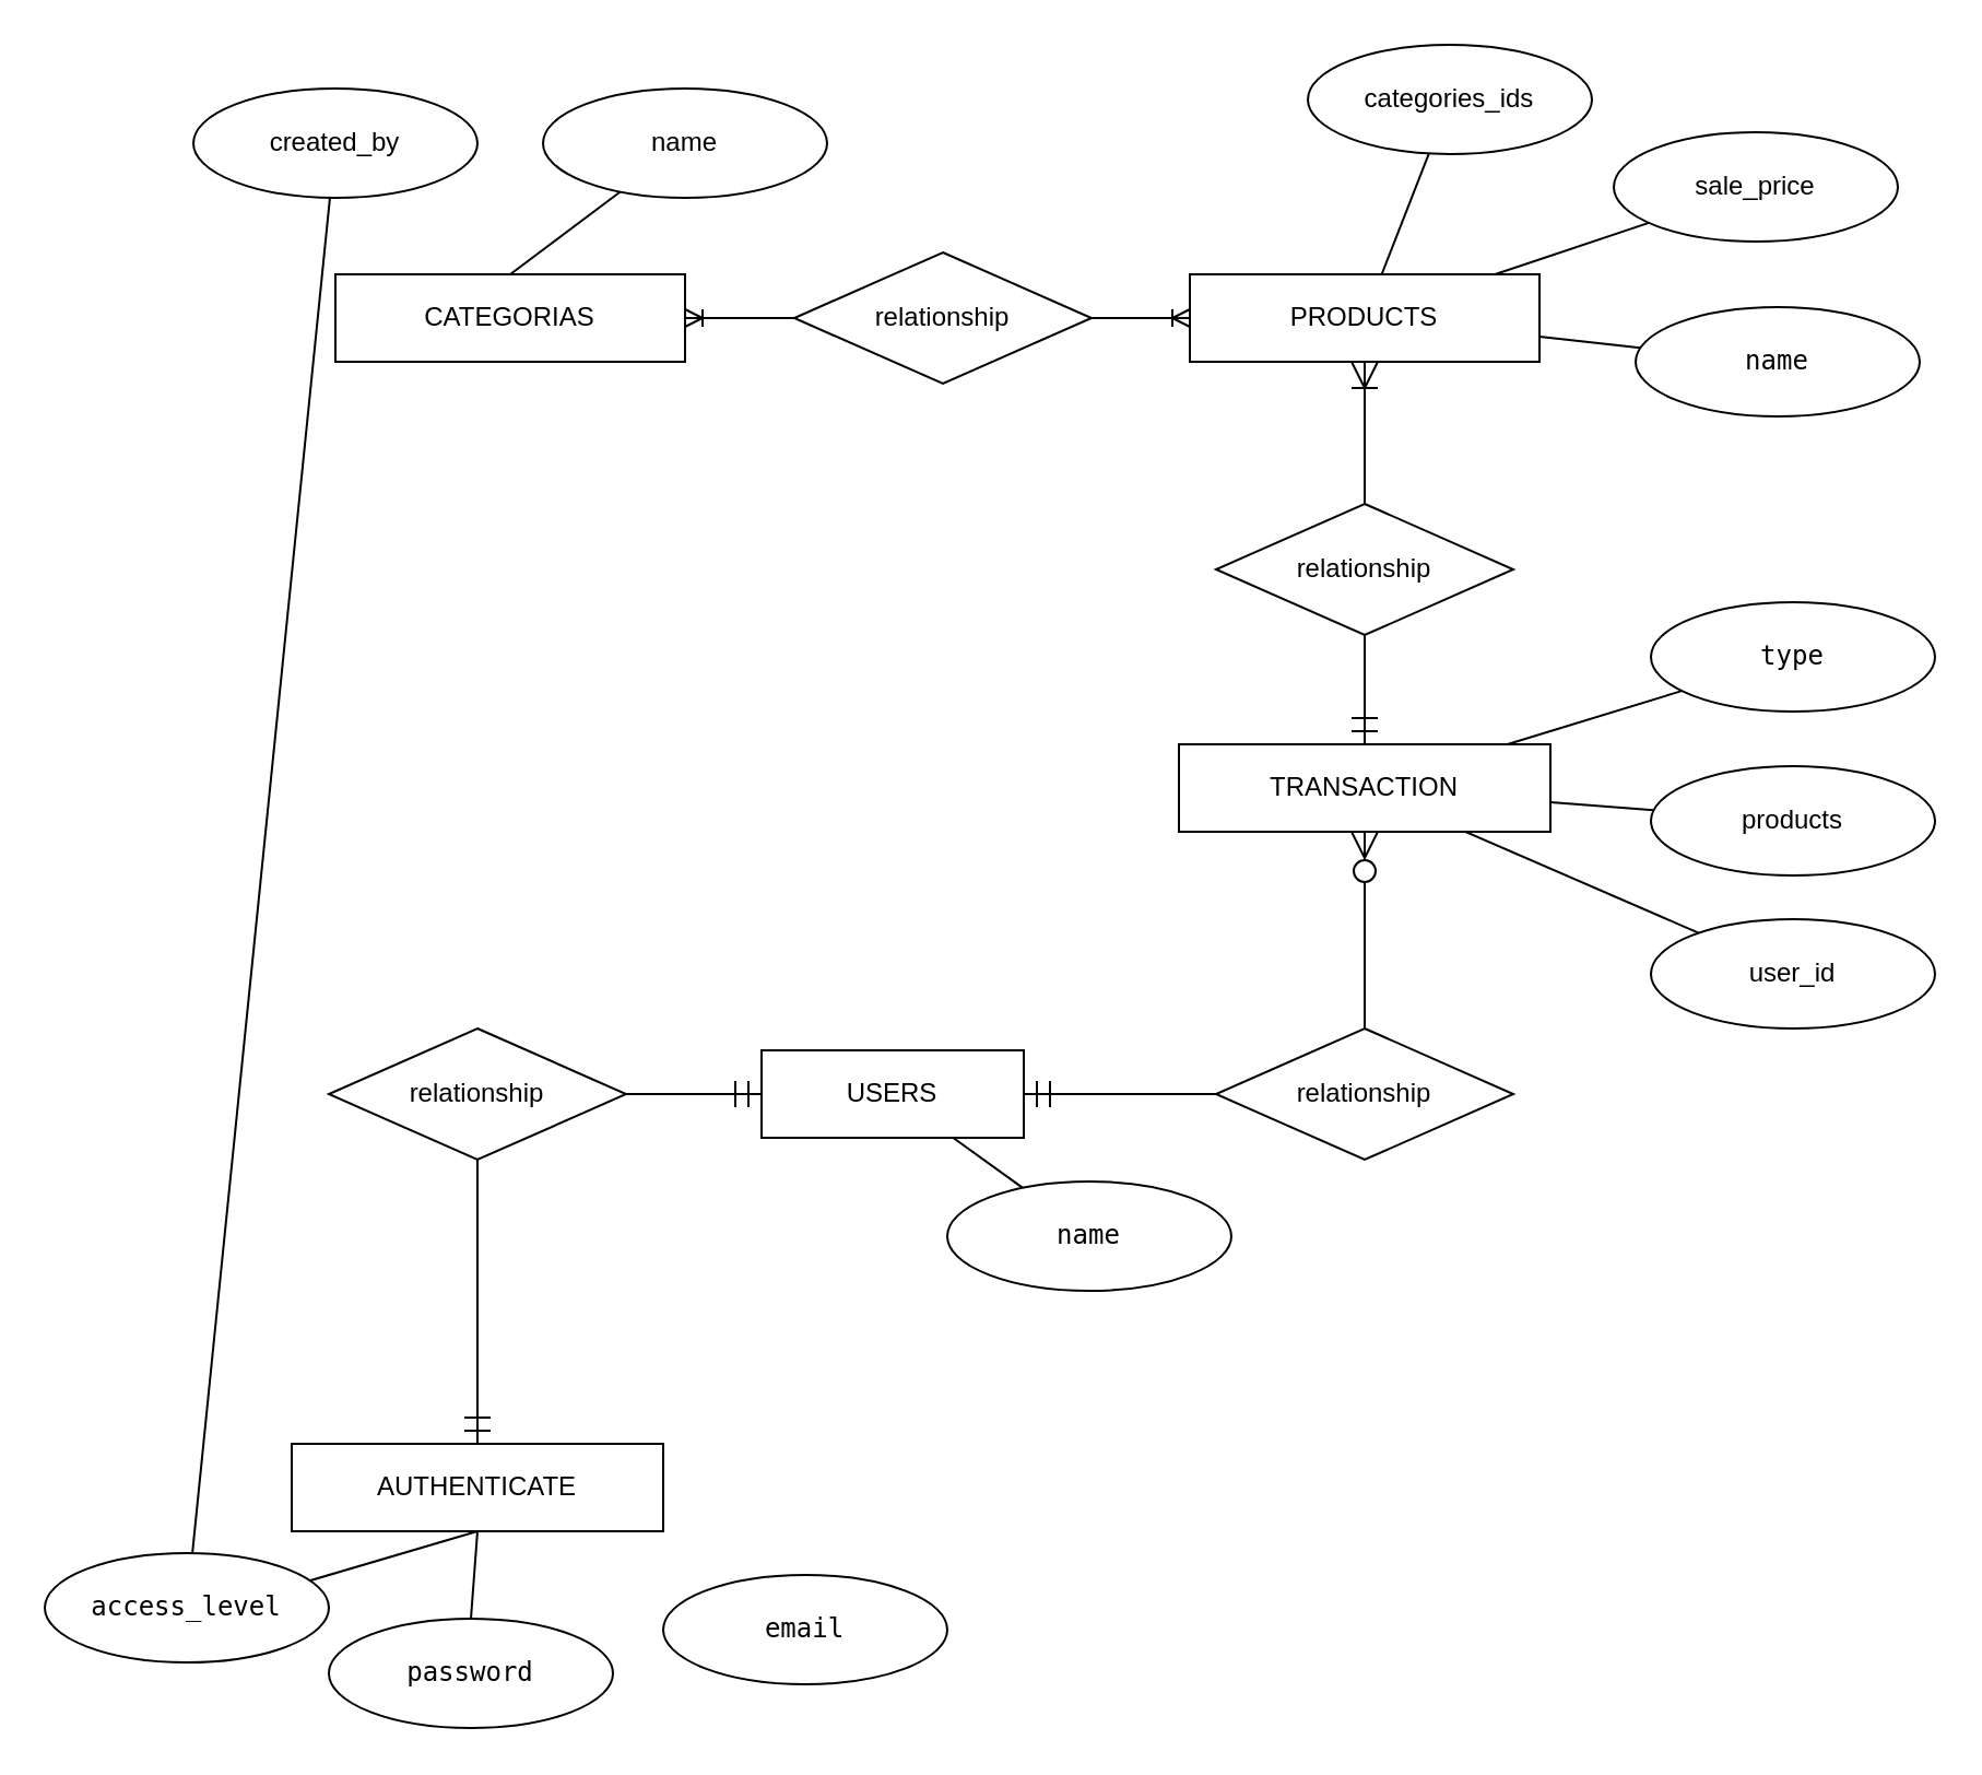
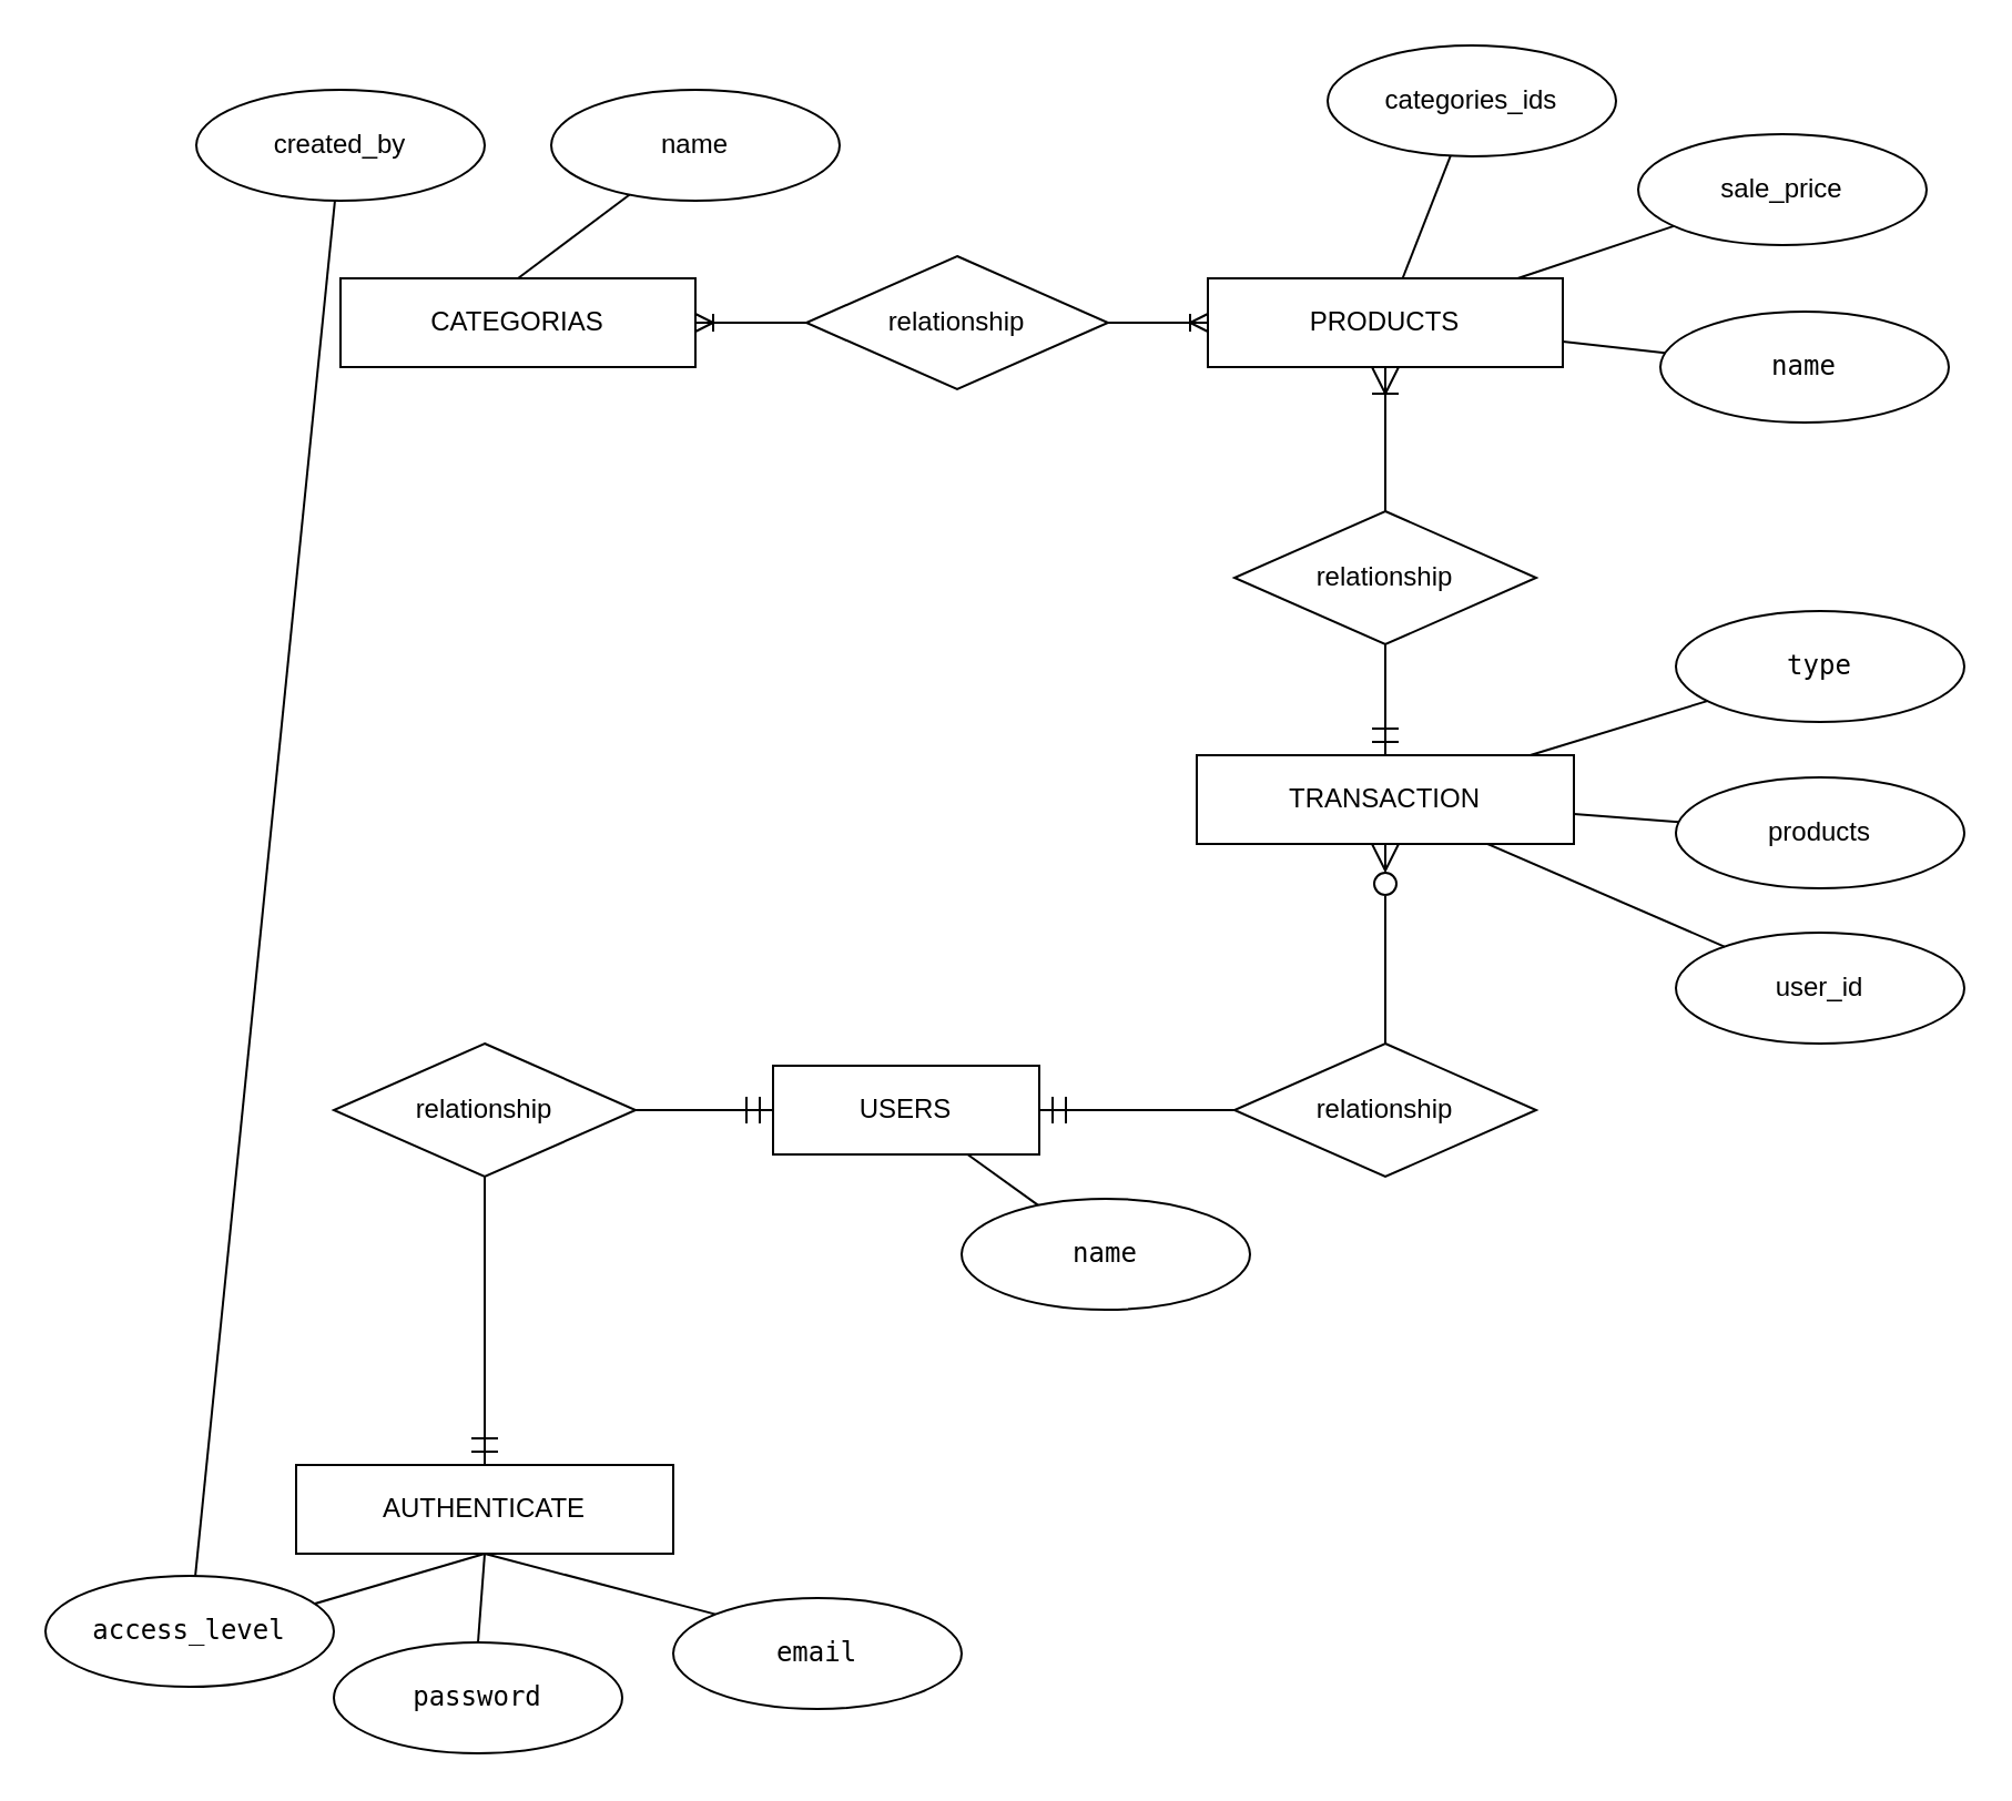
  <mxCell id="0" />
  <mxCell id="1" parent="0" />
  <mxCell id="2" style="edgeStyle=none;rounded=0;orthogonalLoop=1;jettySize=auto;html=1;startArrow=ERmandOne;startFill=0;endArrow=none;endFill=0;startSize=10;endSize=10;" parent="1" source="3" target="16" edge="1"><mxGeometry relative="1" as="geometry"><mxPoint x="377" y="320" as="targetPoint" /></mxGeometry></mxCell>
  <mxCell id="3" value="USERS" style="rounded=0;whiteSpace=wrap;html=1;" parent="1" vertex="1"><mxGeometry x="348" y="480" width="120" height="40" as="geometry" /></mxCell>
  <mxCell id="4" style="rounded=0;orthogonalLoop=1;jettySize=auto;html=1;startArrow=none;startFill=0;endArrow=none;endFill=0;exitX=0;exitY=1;exitDx=0;exitDy=0;entryX=0.5;entryY=1;entryDx=0;entryDy=0;" parent="1" source="5" target="27" edge="1"><mxGeometry relative="1" as="geometry" /></mxCell>
  <mxCell id="5" value="&lt;div style=&quot;text-align: left;&quot;&gt;&lt;pre dir=&quot;ltr&quot; id=&quot;tw-target-text&quot; data-placeholder=&quot;Tradução&quot; class=&quot;tw-data-text tw-text-large tw-ta&quot;&gt;access_level&lt;/pre&gt;&lt;/div&gt;" style="ellipse;whiteSpace=wrap;html=1;rounded=0;" parent="1" vertex="1"><mxGeometry x="20" y="710" width="130" height="50" as="geometry" /></mxCell>
+ <mxCell id="6" style="edgeStyle=none;rounded=0;orthogonalLoop=1;jettySize=auto;html=1;entryX=0.5;entryY=1;entryDx=0;entryDy=0;startArrow=none;startFill=0;endArrow=none;endFill=0;exitX=0;exitY=0;exitDx=0;exitDy=0;" parent="1" source="7" target="27" edge="1"><mxGeometry relative="1" as="geometry"><mxPoint x="154.851" y="406.793" as="sourcePoint" /></mxGeometry></mxCell>
  <mxCell id="7" value="&lt;div style=&quot;text-align: left;&quot;&gt;&lt;pre dir=&quot;ltr&quot; id=&quot;tw-target-text&quot; data-placeholder=&quot;Tradução&quot; class=&quot;tw-data-text tw-text-large tw-ta&quot;&gt;email&lt;/pre&gt;&lt;/div&gt;" style="ellipse;whiteSpace=wrap;html=1;rounded=0;" parent="1" vertex="1"><mxGeometry x="303" y="720" width="130" height="50" as="geometry" /></mxCell>
  <mxCell id="8" style="edgeStyle=none;rounded=0;orthogonalLoop=1;jettySize=auto;html=1;startArrow=none;startFill=0;endArrow=none;endFill=0;" parent="1" source="9" target="3" edge="1"><mxGeometry relative="1" as="geometry"><mxPoint x="84.851" y="286.793" as="sourcePoint" /><mxPoint x="148" y="330" as="targetPoint" /></mxGeometry></mxCell>
  <mxCell id="9" value="&lt;div style=&quot;text-align: left;&quot;&gt;&lt;pre dir=&quot;ltr&quot; id=&quot;tw-target-text&quot; data-placeholder=&quot;Tradução&quot; class=&quot;tw-data-text tw-text-large tw-ta&quot;&gt;name&lt;/pre&gt;&lt;/div&gt;" style="ellipse;whiteSpace=wrap;html=1;rounded=0;" parent="1" vertex="1"><mxGeometry x="433" y="540" width="130" height="50" as="geometry" /></mxCell>
  <mxCell id="10" value="PRODUCTS" style="rounded=0;whiteSpace=wrap;html=1;" parent="1" vertex="1"><mxGeometry x="544" y="125" width="160" height="40" as="geometry" /></mxCell>
  <mxCell id="11" value="TRANSACTION" style="rounded=0;whiteSpace=wrap;html=1;" parent="1" vertex="1"><mxGeometry x="539" y="340" width="170" height="40" as="geometry" /></mxCell>
  <mxCell id="12" style="edgeStyle=none;rounded=0;orthogonalLoop=1;jettySize=auto;html=1;entryX=0.5;entryY=1;entryDx=0;entryDy=0;startArrow=none;startFill=0;endArrow=ERoneToMany;endFill=0;startSize=10;endSize=10;" parent="1" source="14" target="10" edge="1"><mxGeometry relative="1" as="geometry" /></mxCell>
  <mxCell id="13" style="edgeStyle=none;rounded=0;orthogonalLoop=1;jettySize=auto;html=1;entryX=0.5;entryY=0;entryDx=0;entryDy=0;startArrow=none;startFill=0;endArrow=ERmandOne;endFill=0;startSize=10;endSize=10;" parent="1" source="14" target="11" edge="1"><mxGeometry relative="1" as="geometry" /></mxCell>
  <mxCell id="14" value="relationship" style="rhombus;whiteSpace=wrap;html=1;" parent="1" vertex="1"><mxGeometry x="556" y="230" width="136" height="60" as="geometry" /></mxCell>
  <mxCell id="15" style="edgeStyle=none;rounded=0;orthogonalLoop=1;jettySize=auto;html=1;startArrow=none;startFill=0;endArrow=ERzeroToMany;endFill=0;startSize=10;endSize=10;" parent="1" source="16" target="11" edge="1"><mxGeometry relative="1" as="geometry"><mxPoint x="544" y="295" as="sourcePoint" /></mxGeometry></mxCell>
  <mxCell id="16" value="relationship" style="rhombus;whiteSpace=wrap;html=1;" parent="1" vertex="1"><mxGeometry x="556" y="470" width="136" height="60" as="geometry" /></mxCell>
  <mxCell id="17" style="rounded=0;orthogonalLoop=1;jettySize=auto;html=1;startArrow=none;startFill=0;endArrow=none;endFill=0;" parent="1" source="18" target="10" edge="1"><mxGeometry relative="1" as="geometry"><mxPoint x="678.996" y="110" as="targetPoint" /></mxGeometry></mxCell>
  <mxCell id="18" value="&lt;div style=&quot;text-align: left;&quot;&gt;&lt;pre dir=&quot;ltr&quot; id=&quot;tw-target-text&quot; data-placeholder=&quot;Tradução&quot; class=&quot;tw-data-text tw-text-large tw-ta&quot;&gt;name&lt;/pre&gt;&lt;/div&gt;" style="ellipse;whiteSpace=wrap;html=1;rounded=0;" parent="1" vertex="1"><mxGeometry x="748" y="140" width="130" height="50" as="geometry" /></mxCell>
  <mxCell id="19" value="sale_price" style="ellipse;whiteSpace=wrap;html=1;rounded=0;" parent="1" vertex="1"><mxGeometry x="738" y="60" width="130" height="50" as="geometry" /></mxCell>
  <mxCell id="20" style="rounded=0;orthogonalLoop=1;jettySize=auto;html=1;startArrow=none;startFill=0;endArrow=none;endFill=0;" parent="1" source="19" target="10" edge="1"><mxGeometry relative="1" as="geometry"><mxPoint x="688.996" y="120" as="targetPoint" /><mxPoint x="746.968" y="82.678" as="sourcePoint" /></mxGeometry></mxCell>
  <mxCell id="21" value="products" style="ellipse;whiteSpace=wrap;html=1;rounded=0;" parent="1" vertex="1"><mxGeometry x="755" y="350" width="130" height="50" as="geometry" /></mxCell>
  <mxCell id="22" value="&lt;div style=&quot;text-align: left;&quot;&gt;&lt;pre dir=&quot;ltr&quot; id=&quot;tw-target-text&quot; data-placeholder=&quot;Tradução&quot; class=&quot;tw-data-text tw-text-large tw-ta&quot;&gt;type&lt;/pre&gt;&lt;/div&gt;" style="ellipse;whiteSpace=wrap;html=1;rounded=0;" parent="1" vertex="1"><mxGeometry x="755" y="275" width="130" height="50" as="geometry" /></mxCell>
  <mxCell id="23" value="user_id" style="ellipse;whiteSpace=wrap;html=1;rounded=0;" parent="1" vertex="1"><mxGeometry x="755" y="420" width="130" height="50" as="geometry" /></mxCell>
  <mxCell id="24" style="rounded=0;orthogonalLoop=1;jettySize=auto;html=1;startArrow=none;startFill=0;endArrow=none;endFill=0;" parent="1" source="11" target="22" edge="1"><mxGeometry relative="1" as="geometry"><mxPoint x="833" y="270" as="targetPoint" /><mxPoint x="594" y="100" as="sourcePoint" /></mxGeometry></mxCell>
  <mxCell id="25" style="rounded=0;orthogonalLoop=1;jettySize=auto;html=1;startArrow=none;startFill=0;endArrow=none;endFill=0;" parent="1" source="11" target="21" edge="1"><mxGeometry relative="1" as="geometry"><mxPoint x="534" y="420" as="targetPoint" /><mxPoint x="591.5" y="390" as="sourcePoint" /></mxGeometry></mxCell>
  <mxCell id="26" style="rounded=0;orthogonalLoop=1;jettySize=auto;html=1;startArrow=none;startFill=0;endArrow=none;endFill=0;" parent="1" source="11" target="23" edge="1"><mxGeometry relative="1" as="geometry"><mxPoint x="694" y="430" as="targetPoint" /><mxPoint x="644" y="400" as="sourcePoint" /></mxGeometry></mxCell>
  <mxCell id="27" value="AUTHENTICATE" style="rounded=0;whiteSpace=wrap;html=1;" parent="1" vertex="1"><mxGeometry x="133" y="660" width="170" height="40" as="geometry" /></mxCell>
  <mxCell id="28" style="edgeStyle=orthogonalEdgeStyle;rounded=0;orthogonalLoop=1;jettySize=auto;html=1;endArrow=ERmandOne;endFill=0;endSize=10;startSize=10;" parent="1" source="30" target="3" edge="1"><mxGeometry relative="1" as="geometry"><Array as="points" /></mxGeometry></mxCell>
  <mxCell id="29" style="edgeStyle=orthogonalEdgeStyle;rounded=0;orthogonalLoop=1;jettySize=auto;html=1;endArrow=ERmandOne;endFill=0;endSize=10;startSize=10;" parent="1" source="30" target="27" edge="1"><mxGeometry relative="1" as="geometry" /></mxCell>
  <mxCell id="30" value="relationship" style="rhombus;whiteSpace=wrap;html=1;" parent="1" vertex="1"><mxGeometry x="150" y="470" width="136" height="60" as="geometry" /></mxCell>
  <mxCell id="31" value="&lt;div style=&quot;text-align: left;&quot;&gt;&lt;pre dir=&quot;ltr&quot; id=&quot;tw-target-text&quot; data-placeholder=&quot;Tradução&quot; class=&quot;tw-data-text tw-text-large tw-ta&quot;&gt;password&lt;/pre&gt;&lt;/div&gt;" style="ellipse;whiteSpace=wrap;html=1;rounded=0;" parent="1" vertex="1"><mxGeometry x="150" y="740" width="130" height="50" as="geometry" /></mxCell>
  <mxCell id="32" style="edgeStyle=none;rounded=0;orthogonalLoop=1;jettySize=auto;html=1;entryX=0.5;entryY=1;entryDx=0;entryDy=0;startArrow=none;startFill=0;endArrow=none;endFill=0;exitX=0.5;exitY=0;exitDx=0;exitDy=0;" parent="1" source="31" target="27" edge="1"><mxGeometry relative="1" as="geometry"><mxPoint x="323" y="790" as="sourcePoint" /><mxPoint x="228" y="710" as="targetPoint" /></mxGeometry></mxCell>
  <mxCell id="33" style="edgeStyle=none;rounded=0;orthogonalLoop=1;jettySize=auto;html=1;fontSize=10;endArrow=none;endFill=0;startArrow=ERoneToMany;startFill=0;entryX=0;entryY=0.5;entryDx=0;entryDy=0;" edge="1" parent="1" source="34" target="40"><mxGeometry relative="1" as="geometry" /></mxCell>
  <mxCell id="34" value="CATEGORIAS" style="rounded=0;whiteSpace=wrap;html=1;" vertex="1" parent="1"><mxGeometry x="153" y="125" width="160" height="40" as="geometry" /></mxCell>
  <mxCell id="35" style="rounded=0;orthogonalLoop=1;jettySize=auto;html=1;fontSize=10;endArrow=none;endFill=0;entryX=0.5;entryY=0;entryDx=0;entryDy=0;" edge="1" parent="1" source="36" target="34"><mxGeometry relative="1" as="geometry" /></mxCell>
  <mxCell id="36" value="name" style="ellipse;whiteSpace=wrap;html=1;rounded=0;" vertex="1" parent="1"><mxGeometry x="248" y="40" width="130" height="50" as="geometry" /></mxCell>
  <mxCell id="37" style="rounded=0;orthogonalLoop=1;jettySize=auto;html=1;fontSize=10;endArrow=none;endFill=0;" edge="1" parent="1" source="38" target="5"><mxGeometry relative="1" as="geometry" /></mxCell>
  <mxCell id="38" value="created_by" style="ellipse;whiteSpace=wrap;html=1;rounded=0;" vertex="1" parent="1"><mxGeometry x="88" y="40" width="130" height="50" as="geometry" /></mxCell>
  <mxCell id="39" style="edgeStyle=none;rounded=0;orthogonalLoop=1;jettySize=auto;html=1;entryX=0;entryY=0.5;entryDx=0;entryDy=0;fontSize=10;startArrow=none;startFill=0;endArrow=ERoneToMany;endFill=0;" edge="1" parent="1" source="40" target="10"><mxGeometry relative="1" as="geometry" /></mxCell>
  <mxCell id="40" value="relationship" style="rhombus;whiteSpace=wrap;html=1;" vertex="1" parent="1"><mxGeometry x="363" y="115" width="136" height="60" as="geometry" /></mxCell>
  <mxCell id="41" style="edgeStyle=none;rounded=0;orthogonalLoop=1;jettySize=auto;html=1;fontSize=10;startArrow=none;startFill=0;endArrow=none;endFill=0;" edge="1" parent="1" source="42" target="10"><mxGeometry relative="1" as="geometry" /></mxCell>
  <mxCell id="42" value="categories_ids" style="ellipse;whiteSpace=wrap;html=1;rounded=0;" vertex="1" parent="1"><mxGeometry x="598" y="20" width="130" height="50" as="geometry" /></mxCell>
